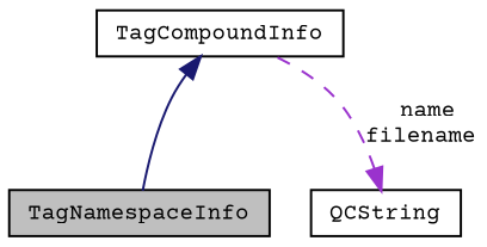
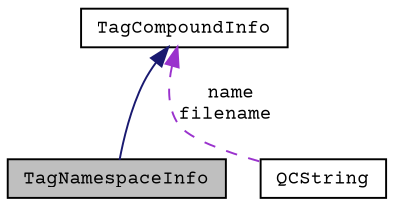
  digraph {
    fontname="Courier Prime"
    node [color=black fillcolor=white fontname="Courier Prime" fontsize=10 shape=record style=filled]
    edge [dir=back fontname="Courier Prime" fontsize=10 labelfontname=Helvetica labelfontsize=10]
    n1 [fillcolor=grey75 fontcolor=black height=0.2 label=TagNamespaceInfo width=0.4]
    n2 [height=0.2 label=TagCompoundInfo width=0.4]
    n3 [height=0.2 label=QCString width=0.4]
    n2 -> n1 [color=midnightblue style=solid]
-   n3 -> n2 [color=darkorchid3 label=" name\nfilename" style=dashed]
+   n2 -> n3 [color=darkorchid3 label=" name\nfilename" style=dashed]
  }
